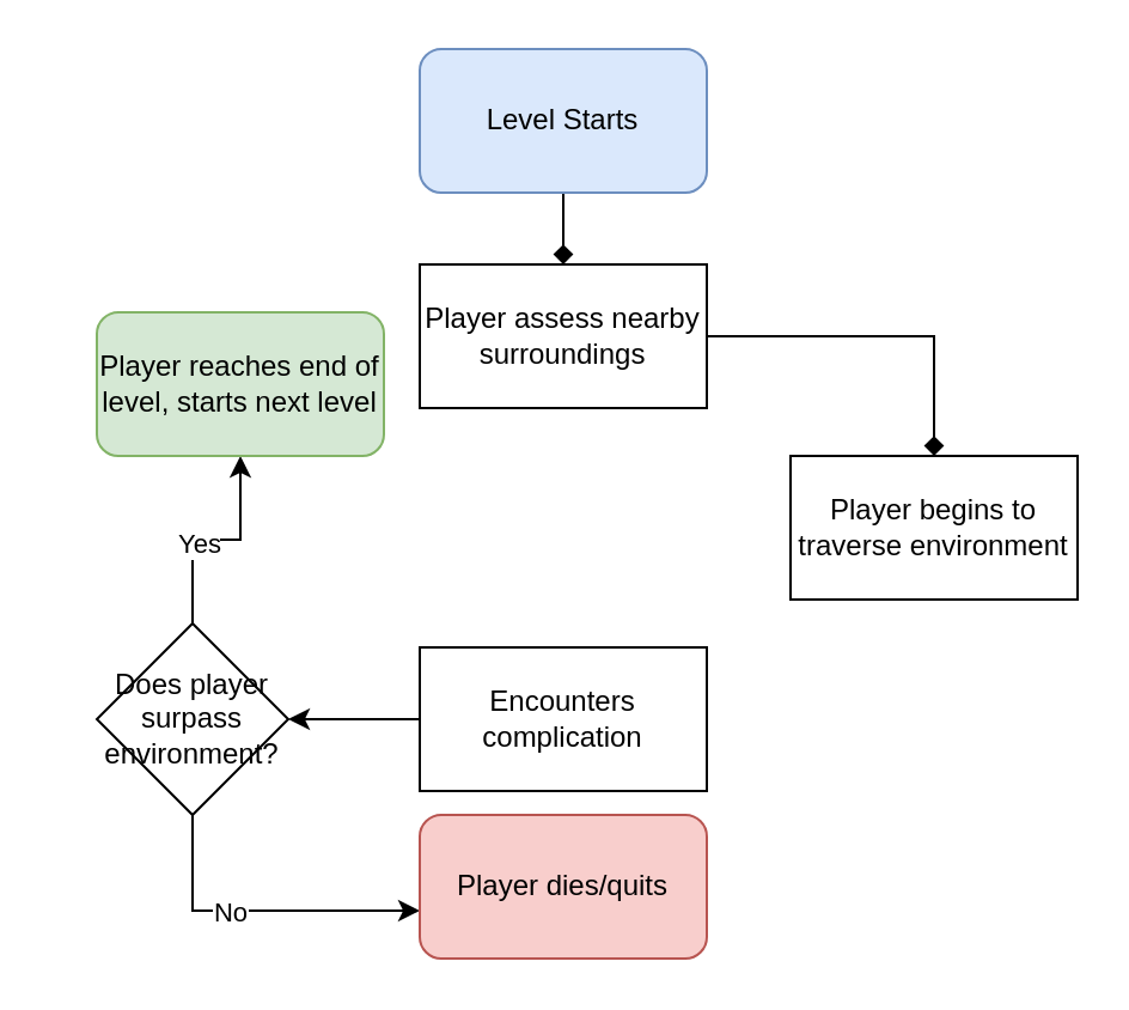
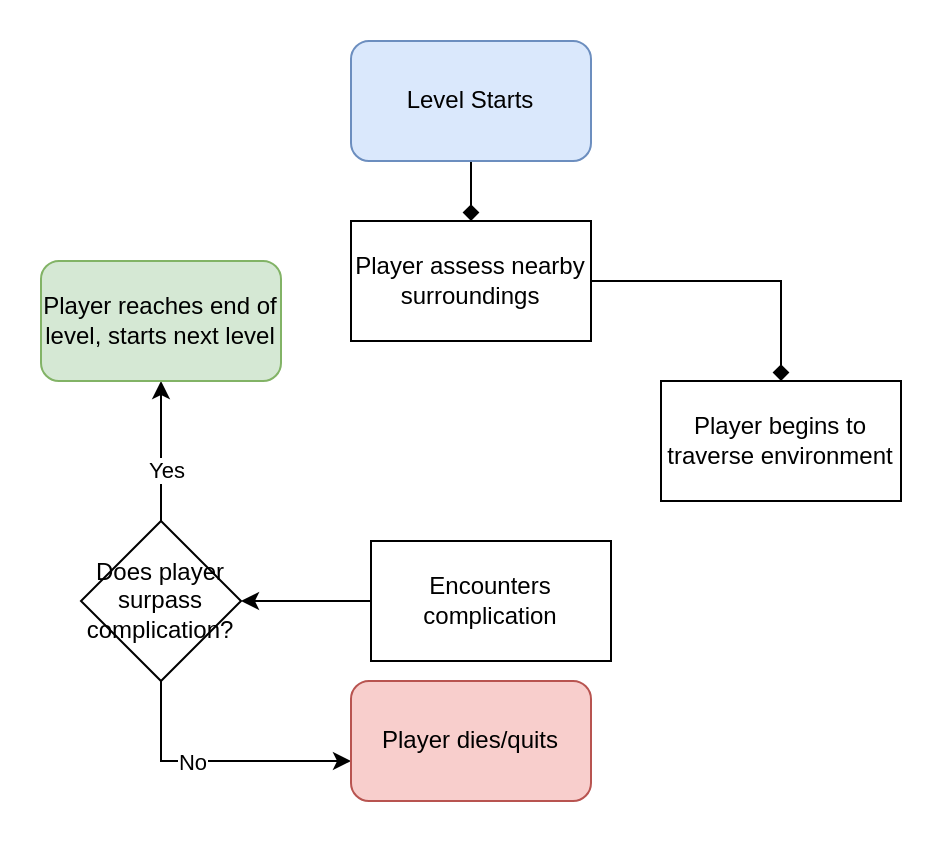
  <mxCell id="0" />
  <mxCell id="1" parent="0" />
  <mxCell id="2" value="" style="edgeStyle=orthogonalEdgeStyle;rounded=0;orthogonalLoop=1;jettySize=auto;html=1;endArrow=diamond;" edge="1" parent="1" source="3" target="5"><mxGeometry relative="1" as="geometry" /></mxCell>
  <mxCell id="3" value="Level Starts" style="rounded=1;whiteSpace=wrap;html=1;fillColor=#dae8fc;strokeColor=#6c8ebf;" vertex="1" parent="1"><mxGeometry x="175" y="20" width="120" height="60" as="geometry" /></mxCell>
  <mxCell id="4" value="" style="edgeStyle=orthogonalEdgeStyle;rounded=0;orthogonalLoop=1;jettySize=auto;html=1;endArrow=diamond;" edge="1" parent="1" source="5" target="6"><mxGeometry relative="1" as="geometry" /></mxCell>
  <mxCell id="5" value="Player assess nearby surroundings" style="rounded=0;whiteSpace=wrap;html=1;" vertex="1" parent="1"><mxGeometry x="175" y="110" width="120" height="60" as="geometry" /></mxCell>
  <mxCell id="6" value="Player begins to traverse environment" style="rounded=0;whiteSpace=wrap;html=1;" vertex="1" parent="1"><mxGeometry x="330" y="190" width="120" height="60" as="geometry" /></mxCell>
  <mxCell id="7" style="edgeStyle=orthogonalEdgeStyle;rounded=0;orthogonalLoop=1;jettySize=auto;html=1;" edge="1" parent="1" source="8" target="13"><mxGeometry relative="1" as="geometry" /></mxCell>
- <mxCell id="8" value="Encounters complication" style="rounded=0;whiteSpace=wrap;html=1;" vertex="1" parent="1"><mxGeometry x="175" y="270" width="120" height="60" as="geometry" /></mxCell>
+ <mxCell id="8" value="Encounters complication" style="rounded=0;whiteSpace=wrap;html=1;" vertex="1" parent="1"><mxGeometry x="185" y="270" width="120" height="60" as="geometry" /></mxCell>
  <mxCell id="9" value="" style="edgeStyle=orthogonalEdgeStyle;rounded=0;orthogonalLoop=1;jettySize=auto;html=1;" edge="1" parent="1" source="13" target="14"><mxGeometry relative="1" as="geometry"><Array as="points"><mxPoint x="80" y="380" /></Array></mxGeometry></mxCell>
  <mxCell id="10" value="No" style="edgeLabel;html=1;align=center;verticalAlign=middle;resizable=0;points=[];" vertex="1" connectable="0" parent="9"><mxGeometry x="-0.183" relative="1" as="geometry"><mxPoint as="offset" /></mxGeometry></mxCell>
  <mxCell id="11" value="" style="edgeStyle=orthogonalEdgeStyle;rounded=0;orthogonalLoop=1;jettySize=auto;html=1;" edge="1" parent="1" source="13" target="15"><mxGeometry relative="1" as="geometry" /></mxCell>
  <mxCell id="12" value="Yes" style="edgeLabel;html=1;align=center;verticalAlign=middle;resizable=0;points=[];" vertex="1" connectable="0" parent="11"><mxGeometry x="-0.252" y="-2" relative="1" as="geometry"><mxPoint as="offset" /></mxGeometry></mxCell>
- <mxCell id="13" value="Does player surpass environment?" style="rhombus;whiteSpace=wrap;html=1;" vertex="1" parent="1"><mxGeometry x="40" y="260" width="80" height="80" as="geometry" /></mxCell>
+ <mxCell id="13" value="Does player surpass complication?" style="rhombus;whiteSpace=wrap;html=1;" vertex="1" parent="1"><mxGeometry x="40" y="260" width="80" height="80" as="geometry" /></mxCell>
  <mxCell id="14" value="Player dies/quits" style="rounded=1;whiteSpace=wrap;html=1;fillColor=#f8cecc;strokeColor=#b85450;" vertex="1" parent="1"><mxGeometry x="175" y="340" width="120" height="60" as="geometry" /></mxCell>
- <mxCell id="15" value="Player reaches end of level, starts next level" style="rounded=1;whiteSpace=wrap;html=1;fillColor=#d5e8d4;strokeColor=#82b366;" vertex="1" parent="1"><mxGeometry x="40" y="130" width="120" height="60" as="geometry" /></mxCell>
+ <mxCell id="15" value="Player reaches end of level, starts next level" style="rounded=1;whiteSpace=wrap;html=1;fillColor=#d5e8d4;strokeColor=#82b366;" vertex="1" parent="1"><mxGeometry x="20" y="130" width="120" height="60" as="geometry" /></mxCell>
